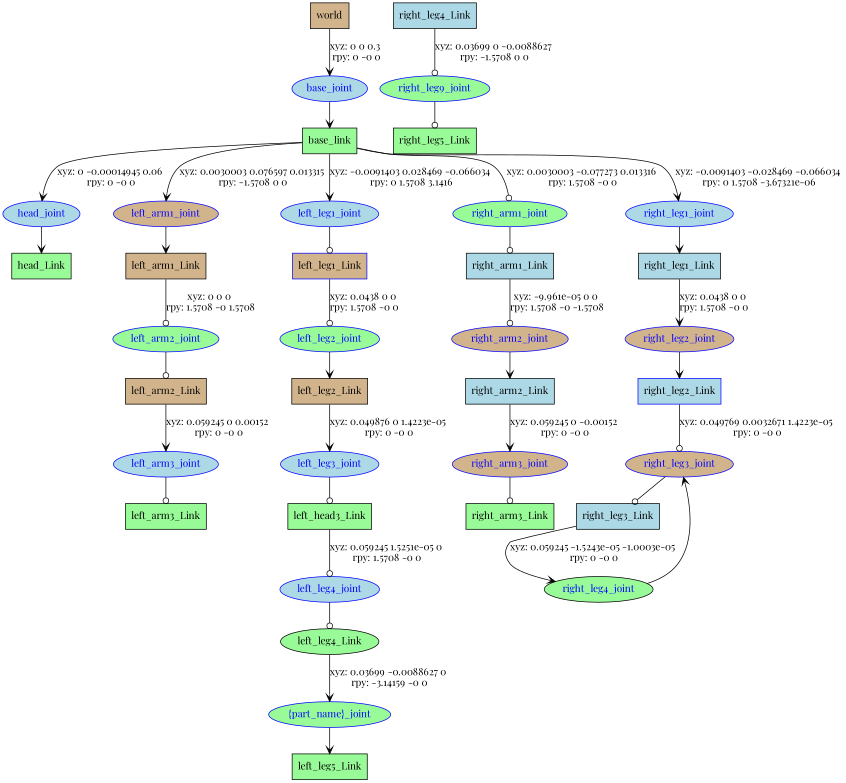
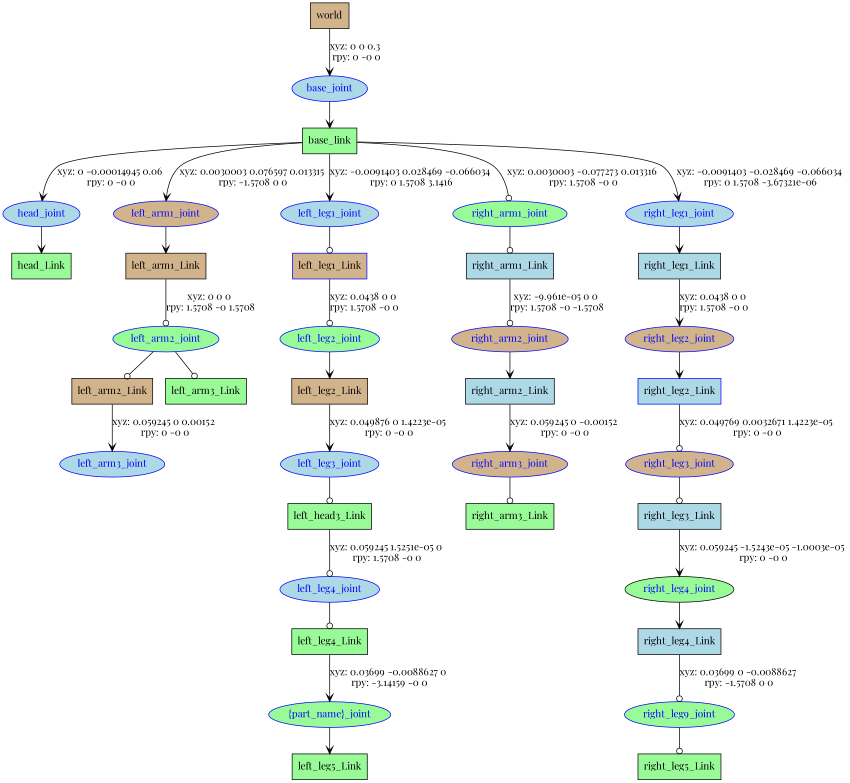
  digraph {
    fontname="Playfair Display"
    node [fillcolor=palegreen fontname="Playfair Display" shape=box style=filled color=blue]
    edge [arrowhead=vee fontname="Playfair Display"]
    n1 [fillcolor=tan label=world color=""]
    base_joint [fillcolor=lightblue fontcolor=blue shape=ellipse]
    n3 [label=base_link color=""]
    head_joint [fillcolor=lightblue fontcolor=blue shape=ellipse]
    left_arm1_joint [fillcolor=tan fontcolor=blue shape=ellipse]
    left_leg1_joint [fillcolor=lightblue fontcolor=blue shape=ellipse]
    right_arm1_joint [fontcolor=blue shape=ellipse]
    right_leg1_joint [fillcolor=lightblue fontcolor=blue shape=ellipse]
    n9 [label=head_Link color=""]
    n10 [fillcolor=tan label=left_arm1_Link color=""]
    n11 [fillcolor=tan label=left_leg1_Link]
    n12 [fillcolor=lightblue label=right_arm1_Link color=""]
    n13 [fillcolor=lightblue label=right_leg1_Link color=""]
    left_arm2_joint [fontcolor=blue shape=ellipse]
    n15 [fillcolor=tan label=left_arm2_Link color=""]
    left_arm3_joint [fillcolor=lightblue fontcolor=blue shape=ellipse]
    n17 [label=left_arm3_Link color=""]
    left_leg2_joint [fontcolor=blue shape=ellipse]
    n19 [fillcolor=tan label=left_leg2_Link color=""]
    left_leg3_joint [fillcolor=lightblue fontcolor=blue shape=ellipse]
    n21 [label=left_head3_Link color=""]
    left_leg4_joint [fillcolor=lightblue fontcolor=blue shape=ellipse]
-   n23 [label=left_leg4_Link shape=ellipse color=""]
+   n23 [label=left_leg4_Link color=""]
    "{part_name}_joint" [fontcolor=blue shape=ellipse]
    n25 [label=left_leg5_Link color=""]
    right_arm2_joint [fillcolor=tan fontcolor=blue shape=ellipse]
    n27 [fillcolor=lightblue label=right_arm2_Link color=""]
    right_arm3_joint [fillcolor=tan fontcolor=blue shape=ellipse]
    n29 [label=right_arm3_Link color=""]
    right_leg2_joint [fillcolor=tan fontcolor=blue shape=ellipse]
    n31 [fillcolor=lightblue label=right_leg2_Link]
    right_leg3_joint [fillcolor=tan fontcolor=blue shape=ellipse]
    n33 [fillcolor=lightblue label=right_leg3_Link color=""]
    right_leg4_joint [color=black fontcolor=blue shape=ellipse]
    n35 [fillcolor=lightblue label=right_leg4_Link color=""]
    n36 [fontcolor=blue label=right_leg9_joint shape=ellipse]
    n37 [label=right_leg5_Link color=""]
    n1 -> base_joint [label="xyz: 0 0 0.3 \nrpy: 0 -0 0"]
    base_joint -> n3
    n3 -> head_joint [label="xyz: 0 -0.00014945 0.06 \nrpy: 0 -0 0"]
    n3 -> left_arm1_joint [label="xyz: 0.0030003 0.076597 0.013315 \nrpy: -1.5708 0 0"]
    n3 -> left_leg1_joint [label="xyz: -0.0091403 0.028469 -0.066034 \nrpy: 0 1.5708 3.1416"]
    n3 -> right_arm1_joint [arrowhead=odot label="xyz: 0.0030003 -0.077273 0.013316 \nrpy: 1.5708 -0 0"]
    n3 -> right_leg1_joint [label="xyz: -0.0091403 -0.028469 -0.066034 \nrpy: 0 1.5708 -3.67321e-06"]
    head_joint -> n9
    left_arm1_joint -> n10
    left_leg1_joint -> n11 [arrowhead=odot]
    right_arm1_joint -> n12 [arrowhead=odot]
    right_leg1_joint -> n13
    n10 -> left_arm2_joint [arrowhead=odot label="xyz: 0 0 0 \nrpy: 1.5708 -0 1.5708"]
    n11 -> left_leg2_joint [arrowhead=odot label="xyz: 0.0438 0 0 \nrpy: 1.5708 -0 0"]
    n12 -> right_arm2_joint [arrowhead=odot label="xyz: -9.961e-05 0 0 \nrpy: 1.5708 -0 -1.5708"]
    n13 -> right_leg2_joint [label="xyz: 0.0438 0 0 \nrpy: 1.5708 -0 0"]
    left_arm2_joint -> n15 [arrowhead=odot]
    n15 -> left_arm3_joint [label="xyz: 0.059245 0 0.00152 \nrpy: 0 -0 0"]
-   left_arm3_joint -> n17 [arrowhead=odot]
+   left_arm2_joint -> n17 [arrowhead=odot]
    left_leg2_joint -> n19
    n19 -> left_leg3_joint [label="xyz: 0.049876 0 1.4223e-05 \nrpy: 0 -0 0"]
    left_leg3_joint -> n21 [arrowhead=odot]
    n21 -> left_leg4_joint [arrowhead=odot label="xyz: 0.059245 1.5251e-05 0 \nrpy: 1.5708 -0 0"]
    left_leg4_joint -> n23 [arrowhead=odot]
    n23 -> "{part_name}_joint" [label="xyz: 0.03699 -0.0088627 0 \nrpy: -3.14159 -0 0"]
    "{part_name}_joint" -> n25
    right_arm2_joint -> n27
    n27 -> right_arm3_joint [label="xyz: 0.059245 0 -0.00152 \nrpy: 0 -0 0"]
    right_arm3_joint -> n29 [arrowhead=odot]
    right_leg2_joint -> n31
    n31 -> right_leg3_joint [arrowhead=odot label="xyz: 0.049769 0.0032671 1.4223e-05 \nrpy: 0 -0 0"]
    right_leg3_joint -> n33 [arrowhead=odot]
    n33 -> right_leg4_joint [label="xyz: 0.059245 -1.5243e-05 -1.0003e-05 \nrpy: 0 -0 0"]
-   right_leg4_joint -> right_leg3_joint
+   right_leg4_joint -> n35
    n35 -> n36 [arrowhead=odot label="xyz: 0.03699 0 -0.0088627 \nrpy: -1.5708 0 0"]
    n36 -> n37 [arrowhead=odot]
  }
